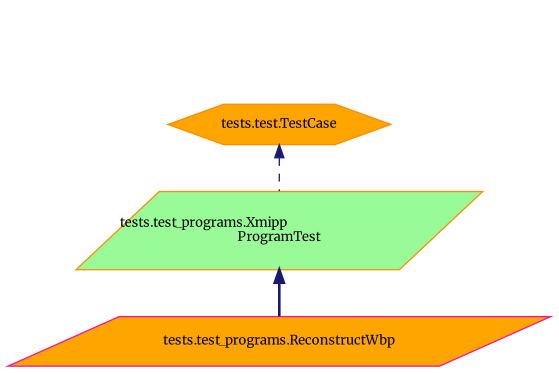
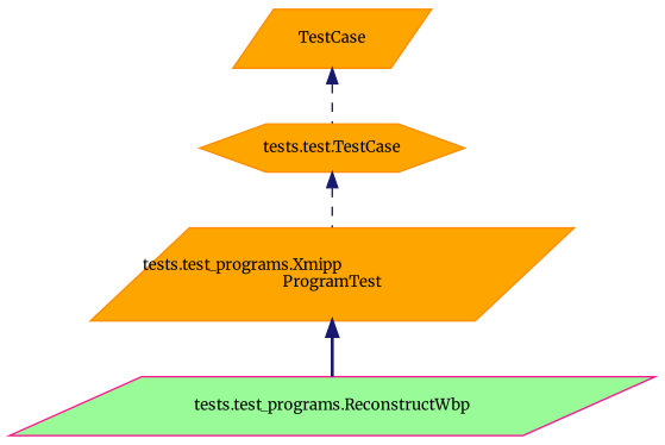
  digraph {
    fontname=Merriweather
    node [color=darkorange fillcolor=palegreen fontname=Merriweather fontsize=10 shape=parallelogram style=filled]
    edge [color=midnightblue dir=back fontname=Merriweather fontsize=10 labelfontname=Helvetica labelfontsize=10 style=dashed]
-   n1 [color=deeppink fillcolor=orange fontcolor=black height=0.2 label="tests.test_programs.ReconstructWbp" width=0.4]
-   n2 [height=0.2 label="tests.test_programs.Xmipp\lProgramTest" width=0.4]
+   n1 [color=deeppink fontcolor=black height=0.2 label="tests.test_programs.ReconstructWbp" width=0.4]
+   n2 [fillcolor=orange height=0.2 label="tests.test_programs.Xmipp\lProgramTest" width=0.4]
    n3 [fillcolor=orange height=0.2 label="tests.test.TestCase" shape=hexagon width=0.4]
+   n4 [fillcolor=orange height=0.2 label=TestCase width=0.4]
    n2 -> n1 [style=bold]
    n3 -> n2
+   n4 -> n3
  }
